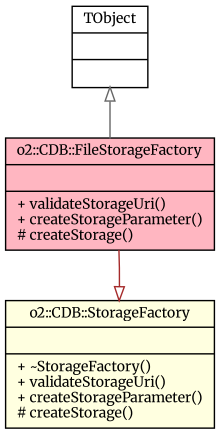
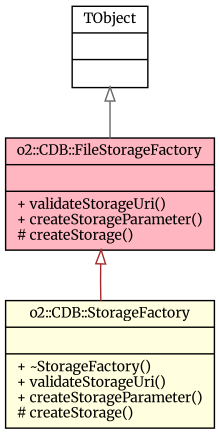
  digraph {
    fontname=Merriweather
    node [color=black fontname=Merriweather fontsize=10 shape=record style=filled]
    edge [arrowtail=onormal dir=back fontname=Merriweather fontsize=10 labelfontname=Helvetica labelfontsize=10 style=solid]
    n1 [fillcolor=lightpink fontcolor=black height=0.2 label="{o2::CDB::FileStorageFactory\n||+ validateStorageUri()\l+ createStorageParameter()\l# createStorage()\l}" width=0.4]
    n2 [fillcolor=lightyellow height=0.2 label="{o2::CDB::StorageFactory\n||+ ~StorageFactory()\l+ validateStorageUri()\l+ createStorageParameter()\l# createStorage()\l}" width=0.4]
    n3 [fillcolor=white height=0.2 label="{TObject\n||}" width=0.4]
-   n2 -> n1 [color=brown]
+   n1 -> n2 [color=brown]
    n3 -> n1 [color=gray40]
  }
